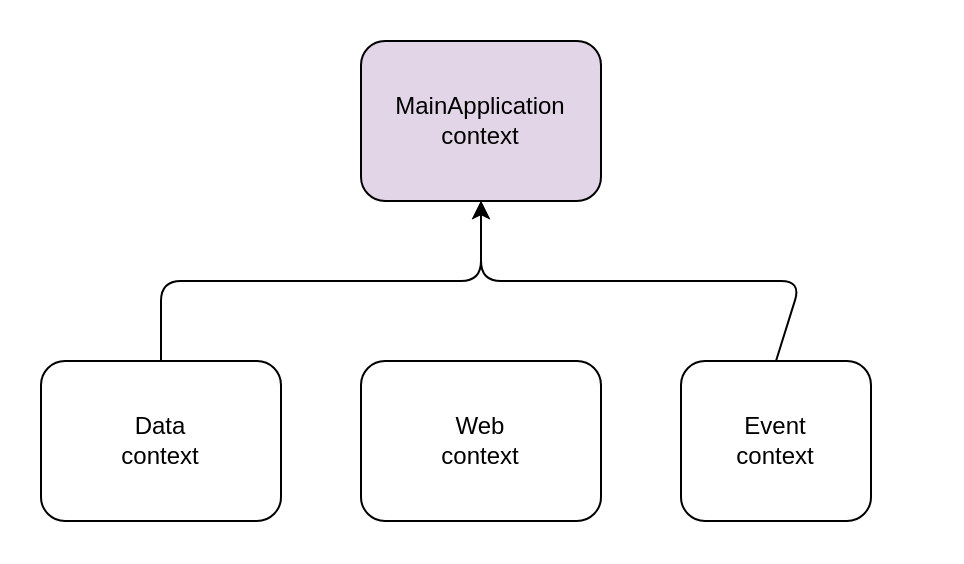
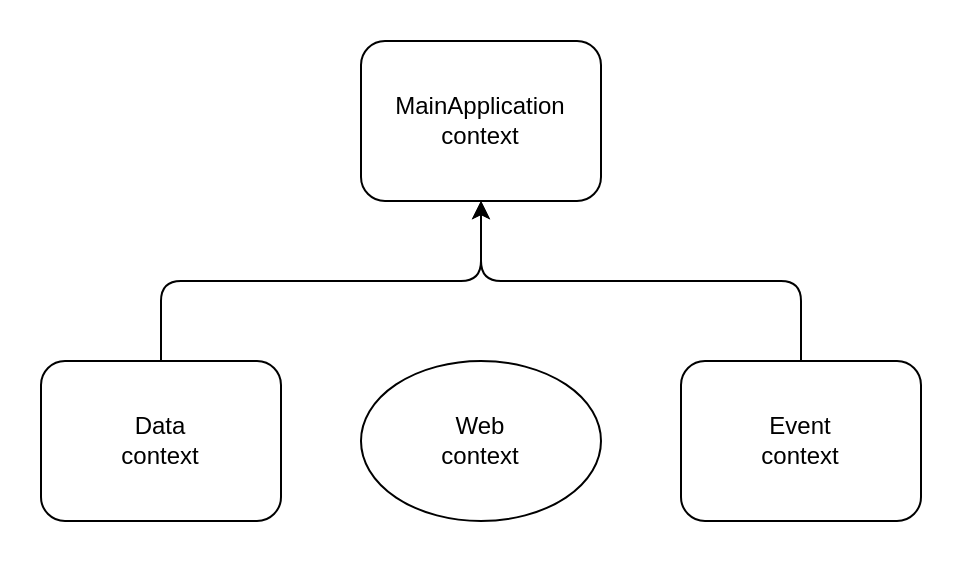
  <mxCell id="0" />
  <mxCell id="1" parent="0" />
- <mxCell id="2" value="MainApplication context" style="rounded=1;whiteSpace=wrap;html=1;fillColor=#e1d5e7;" parent="1" vertex="1"><mxGeometry x="180" y="20" width="120" height="80" as="geometry" /></mxCell>
+ <mxCell id="2" value="MainApplication context" style="rounded=1;whiteSpace=wrap;html=1;" parent="1" vertex="1"><mxGeometry x="180" y="20" width="120" height="80" as="geometry" /></mxCell>
  <mxCell id="3" value="Data&lt;br&gt;context" style="rounded=1;whiteSpace=wrap;html=1;" parent="1" vertex="1"><mxGeometry x="20" y="180" width="120" height="80" as="geometry" /></mxCell>
- <mxCell id="4" value="Web&lt;br&gt;context" style="rounded=1;whiteSpace=wrap;html=1;" parent="1" vertex="1"><mxGeometry x="180" y="180" width="120" height="80" as="geometry" /></mxCell>
+ <mxCell id="4" value="Web&lt;br&gt;context" style="ellipse;whiteSpace=wrap;html=1;" parent="1" vertex="1"><mxGeometry x="180" y="180" width="120" height="80" as="geometry" /></mxCell>
  <mxCell id="5" value="" style="endArrow=classic;html=1;exitX=0.5;exitY=0;exitDx=0;exitDy=0;entryX=0.5;entryY=1;entryDx=0;entryDy=0;" parent="1" source="3" target="2" edge="1"><mxGeometry width="50" height="50" relative="1" as="geometry"><mxPoint x="220" y="330" as="sourcePoint" /><mxPoint x="270" y="280" as="targetPoint" /><Array as="points"><mxPoint x="80" y="140" /><mxPoint x="240" y="140" /></Array></mxGeometry></mxCell>
- <mxCell id="6" value="Event&lt;br&gt;context" style="rounded=1;whiteSpace=wrap;html=1;" vertex="1" parent="1"><mxGeometry x="340" y="180" width="95" height="80" as="geometry" /></mxCell>
+ <mxCell id="6" value="Event&lt;br&gt;context" style="rounded=1;whiteSpace=wrap;html=1;" vertex="1" parent="1"><mxGeometry x="340" y="180" width="120" height="80" as="geometry" /></mxCell>
  <mxCell id="7" value="" style="endArrow=classic;html=1;exitX=0.5;exitY=0;exitDx=0;exitDy=0;" edge="1" parent="1" source="6"><mxGeometry width="50" height="50" relative="1" as="geometry"><mxPoint x="220" y="360" as="sourcePoint" /><mxPoint x="240" y="100" as="targetPoint" /><Array as="points"><mxPoint x="400" y="140" /><mxPoint x="240" y="140" /></Array></mxGeometry></mxCell>
